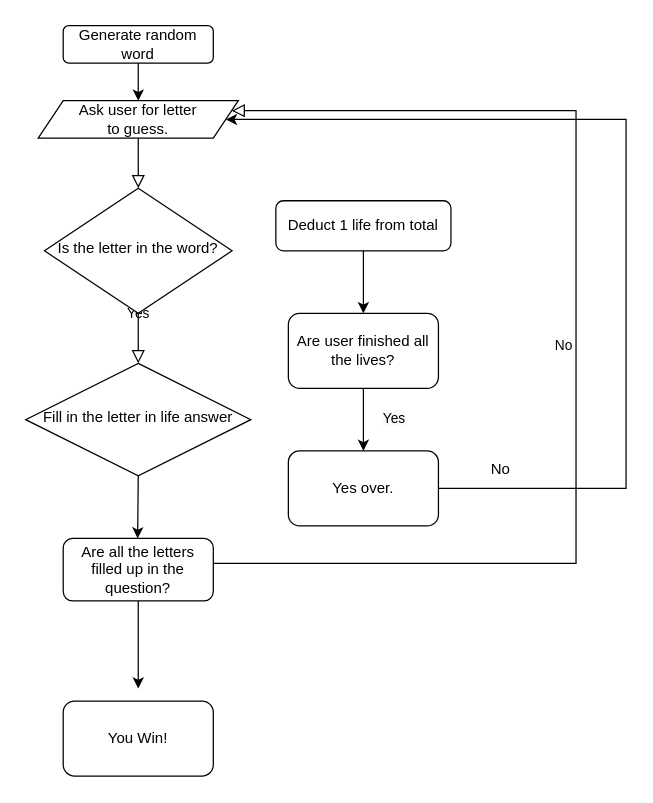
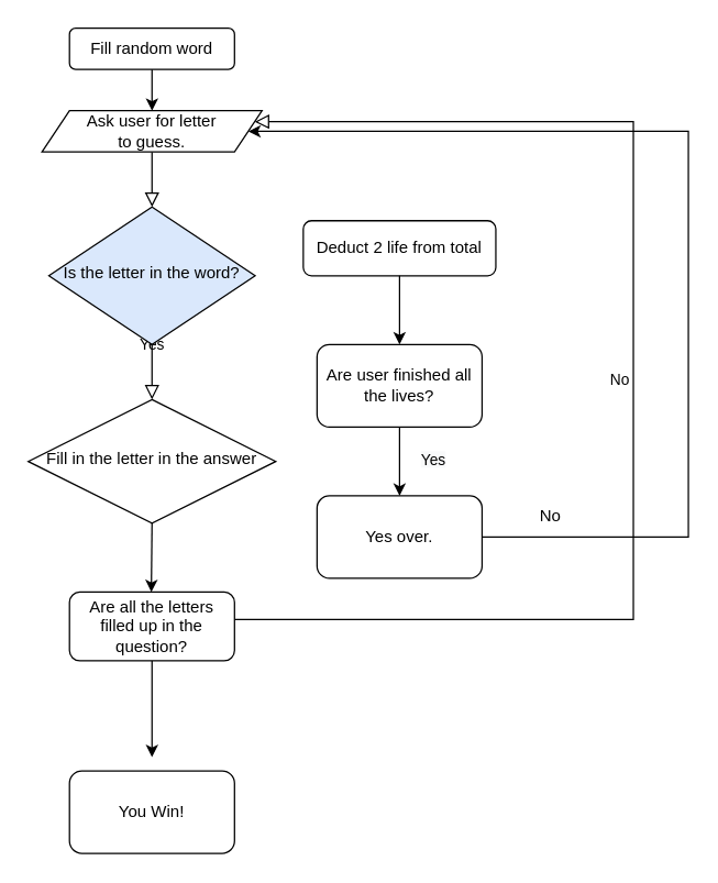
  <mxCell id="0" />
  <mxCell id="1" parent="0" />
  <mxCell id="2" value="" style="rounded=0;html=1;jettySize=auto;orthogonalLoop=1;fontSize=11;endArrow=block;endFill=0;endSize=8;strokeWidth=1;shadow=0;labelBackgroundColor=none;edgeStyle=orthogonalEdgeStyle;startArrow=none;" parent="1" source="9" edge="1"><mxGeometry relative="1" as="geometry"><mxPoint x="110" y="150" as="targetPoint" /></mxGeometry></mxCell>
  <mxCell id="3" value="Yes" style="rounded=0;html=1;jettySize=auto;orthogonalLoop=1;fontSize=11;endArrow=block;endFill=0;endSize=8;strokeWidth=1;shadow=0;labelBackgroundColor=none;edgeStyle=orthogonalEdgeStyle;" parent="1" source="4" edge="1"><mxGeometry y="20" relative="1" as="geometry"><mxPoint as="offset" /><mxPoint x="110" y="290" as="targetPoint" /></mxGeometry></mxCell>
- <mxCell id="4" value="Is the letter in the word?" style="rhombus;whiteSpace=wrap;html=1;shadow=0;fontFamily=Helvetica;fontSize=12;align=center;strokeWidth=1;spacing=6;spacingTop=-4;" parent="1" vertex="1"><mxGeometry x="35" y="150" width="150" height="100" as="geometry" /></mxCell>
- <mxCell id="5" value="Deduct 1 life from total" style="rounded=1;whiteSpace=wrap;html=1;fontSize=12;glass=0;strokeWidth=1;shadow=0;" parent="1" vertex="1"><mxGeometry x="220" y="160" width="140" height="40" as="geometry" /></mxCell>
- <mxCell id="6" value="Fill in the letter in life answer" style="rhombus;whiteSpace=wrap;html=1;shadow=0;fontFamily=Helvetica;fontSize=12;align=center;strokeWidth=1;spacing=6;spacingTop=-4;" parent="1" vertex="1"><mxGeometry x="20" y="290" width="180" height="90" as="geometry" /></mxCell>
+ <mxCell id="4" value="Is the letter in the word?" style="rhombus;whiteSpace=wrap;html=1;shadow=0;fontFamily=Helvetica;fontSize=12;align=center;strokeWidth=1;spacing=6;spacingTop=-4;fillColor=#dae8fc;" parent="1" vertex="1"><mxGeometry x="35" y="150" width="150" height="100" as="geometry" /></mxCell>
+ <mxCell id="5" value="Deduct 2 life from total" style="rounded=1;whiteSpace=wrap;html=1;fontSize=12;glass=0;strokeWidth=1;shadow=0;" parent="1" vertex="1"><mxGeometry x="220" y="160" width="140" height="40" as="geometry" /></mxCell>
+ <mxCell id="6" value="Fill in the letter in the answer" style="rhombus;whiteSpace=wrap;html=1;shadow=0;fontFamily=Helvetica;fontSize=12;align=center;strokeWidth=1;spacing=6;spacingTop=-4;" parent="1" vertex="1"><mxGeometry x="20" y="290" width="180" height="90" as="geometry" /></mxCell>
  <mxCell id="7" value="Are all the letters filled up in the question?" style="rounded=1;whiteSpace=wrap;html=1;fontSize=12;glass=0;strokeWidth=1;shadow=0;" parent="1" vertex="1"><mxGeometry x="50" y="430" width="120" height="50" as="geometry" /></mxCell>
- <mxCell id="8" value="Generate random word" style="rounded=1;whiteSpace=wrap;html=1;" vertex="1" parent="1"><mxGeometry x="50" y="20" width="120" height="30" as="geometry" /></mxCell>
+ <mxCell id="8" value="Fill random word" style="rounded=1;whiteSpace=wrap;html=1;" vertex="1" parent="1"><mxGeometry x="50" y="20" width="120" height="30" as="geometry" /></mxCell>
  <mxCell id="9" value="Ask user for letter&lt;br&gt;to guess." style="shape=parallelogram;perimeter=parallelogramPerimeter;whiteSpace=wrap;html=1;fixedSize=1;" vertex="1" parent="1"><mxGeometry x="30" y="80" width="160" height="30" as="geometry" /></mxCell>
  <mxCell id="10" value="" style="endArrow=classic;html=1;rounded=0;exitX=0.5;exitY=1;exitDx=0;exitDy=0;entryX=0.5;entryY=0;entryDx=0;entryDy=0;" edge="1" parent="1"><mxGeometry width="50" height="50" relative="1" as="geometry"><mxPoint x="110" y="50" as="sourcePoint" /><mxPoint x="110" y="80" as="targetPoint" /></mxGeometry></mxCell>
  <mxCell id="11" value="" style="endArrow=classic;html=1;rounded=0;exitX=0.5;exitY=1;exitDx=0;exitDy=0;" edge="1" parent="1" source="6"><mxGeometry width="50" height="50" relative="1" as="geometry"><mxPoint x="110" y="390" as="sourcePoint" /><mxPoint x="109.5" y="430" as="targetPoint" /></mxGeometry></mxCell>
  <mxCell id="12" value="No" style="edgeStyle=orthogonalEdgeStyle;rounded=0;html=1;jettySize=auto;orthogonalLoop=1;fontSize=11;endArrow=block;endFill=0;endSize=8;strokeWidth=1;shadow=0;labelBackgroundColor=none;entryX=1;entryY=0.25;entryDx=0;entryDy=0;" edge="1" parent="1" target="9"><mxGeometry y="10" relative="1" as="geometry"><mxPoint as="offset" /><mxPoint x="170" y="449.997" as="sourcePoint" /><mxPoint x="450" y="90" as="targetPoint" /><Array as="points"><mxPoint x="460" y="450" /><mxPoint x="460" y="88" /></Array></mxGeometry></mxCell>
  <mxCell id="13" value="" style="endArrow=classic;html=1;rounded=0;exitX=0.5;exitY=1;exitDx=0;exitDy=0;" edge="1" parent="1" source="5"><mxGeometry width="50" height="50" relative="1" as="geometry"><mxPoint x="290" y="250" as="sourcePoint" /><mxPoint x="290" y="250" as="targetPoint" /></mxGeometry></mxCell>
  <mxCell id="14" value="Are user finished all the lives?" style="rounded=1;whiteSpace=wrap;html=1;" vertex="1" parent="1"><mxGeometry x="230" y="250" width="120" height="60" as="geometry" /></mxCell>
  <mxCell id="15" value="" style="endArrow=classic;html=1;rounded=0;" edge="1" parent="1"><mxGeometry width="50" height="50" relative="1" as="geometry"><mxPoint x="290" y="310" as="sourcePoint" /><mxPoint x="290" y="360" as="targetPoint" /></mxGeometry></mxCell>
  <mxCell id="16" value="Yes over." style="rounded=1;whiteSpace=wrap;html=1;" vertex="1" parent="1"><mxGeometry x="230" y="360" width="120" height="60" as="geometry" /></mxCell>
  <mxCell id="17" value="&lt;span style=&quot;color: rgb(0, 0, 0); font-family: helvetica; font-size: 11px; font-style: normal; font-weight: 400; letter-spacing: normal; text-align: center; text-indent: 0px; text-transform: none; word-spacing: 0px; background-color: rgb(248, 249, 250); display: inline; float: none;&quot;&gt;Yes&lt;/span&gt;" style="text;whiteSpace=wrap;html=1;" vertex="1" parent="1"><mxGeometry x="304" y="320" width="40" height="30" as="geometry" /></mxCell>
  <mxCell id="18" value="" style="endArrow=classic;html=1;rounded=0;exitX=1;exitY=0.5;exitDx=0;exitDy=0;" edge="1" parent="1" source="16"><mxGeometry width="50" height="50" relative="1" as="geometry"><mxPoint x="580" y="390" as="sourcePoint" /><mxPoint x="180" y="95" as="targetPoint" /><Array as="points"><mxPoint x="500" y="390" /><mxPoint x="500" y="95" /></Array></mxGeometry></mxCell>
  <mxCell id="19" value="No" style="text;html=1;strokeColor=none;fillColor=none;align=center;verticalAlign=middle;whiteSpace=wrap;rounded=0;" vertex="1" parent="1"><mxGeometry x="370" y="360" width="60" height="30" as="geometry" /></mxCell>
  <mxCell id="20" value="" style="endArrow=classic;html=1;rounded=0;exitX=0.5;exitY=1;exitDx=0;exitDy=0;" edge="1" parent="1" source="7"><mxGeometry width="50" height="50" relative="1" as="geometry"><mxPoint x="260" y="570" as="sourcePoint" /><mxPoint x="110" y="550" as="targetPoint" /></mxGeometry></mxCell>
  <mxCell id="21" value="You Win!" style="rounded=1;whiteSpace=wrap;html=1;" vertex="1" parent="1"><mxGeometry x="50" y="560" width="120" height="60" as="geometry" /></mxCell>
